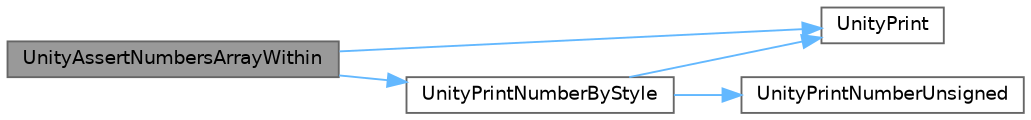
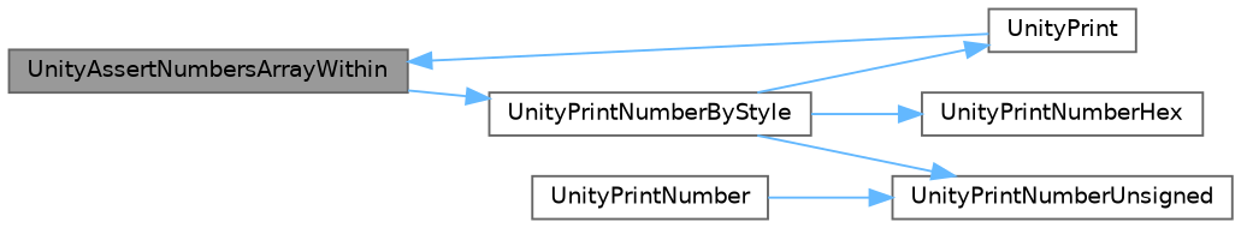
  digraph {
    rankdir=LR
    node [color=grey40 fillcolor=white fontname=Helvetica fontsize=10 shape=box style=filled]
    edge [color=steelblue1 fontname=Helvetica fontsize=10 labelfontname=Helvetica labelfontsize=10 style=solid]
    n1 [color=gray40 fillcolor=grey60 fontcolor=black height=0.2 label=UnityAssertNumbersArrayWithin width=0.4]
    n2 [height=0.2 label=UnityPrint width=0.4]
    n3 [height=0.2 label=UnityPrintNumberByStyle width=0.4]
    n4 [height=0.2 label=UnityPrintNumberUnsigned width=0.4]
-   n1 -> n2
+   n5 [height=0.2 label=UnityPrintNumberHex width=0.4]
+   n6 [height=0.2 label=UnityPrintNumber width=0.4]
+   n2 -> n1
    n1 -> n3
    n3 -> n2
    n3 -> n4
+   n3 -> n5
+   n6 -> n4
  }
